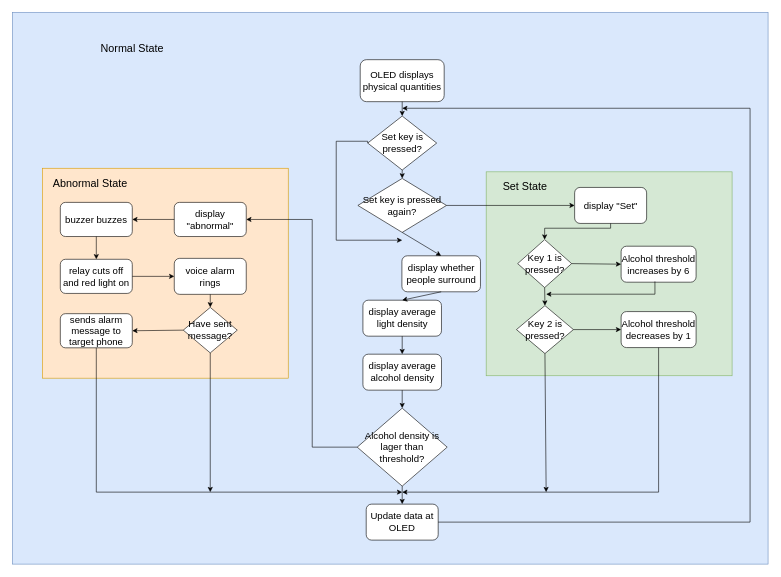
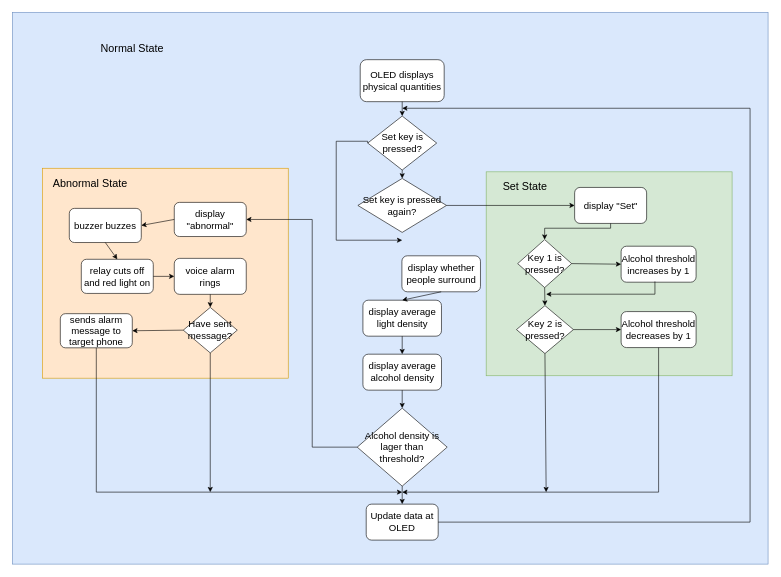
  <mxCell id="0" />
  <mxCell id="1" parent="0" />
  <mxCell id="2" value="" style="rounded=0;whiteSpace=wrap;html=1;fillColor=#dae8fc;strokeColor=#6c8ebf;fontSize=16;" vertex="1" parent="1"><mxGeometry x="20" y="20" width="1260" height="920" as="geometry" /></mxCell>
  <mxCell id="3" value="" style="group;fillColor=#ffe6cc;strokeColor=#d79b00;fontSize=16;html=1;" vertex="1" connectable="0" parent="1"><mxGeometry x="70" y="280" width="410" height="350" as="geometry" /></mxCell>
  <mxCell id="4" value="&lt;font style=&quot;font-size: 18px;&quot;&gt;Abnormal State&lt;/font&gt;" style="text;html=1;strokeColor=none;fillColor=none;align=center;verticalAlign=middle;whiteSpace=wrap;rounded=0;container=0;fontSize=16;" vertex="1" parent="3"><mxGeometry x="10" y="9.49" width="140" height="30.51" as="geometry" /></mxCell>
  <mxCell id="5" value="display &quot;abnormal&quot;" style="rounded=1;whiteSpace=wrap;html=1;container=0;fontSize=16;" vertex="1" parent="3"><mxGeometry x="220" y="56.923" width="120" height="56.923" as="geometry" /></mxCell>
- <mxCell id="6" value="buzzer buzzes" style="rounded=1;whiteSpace=wrap;html=1;container=0;fontSize=16;" vertex="1" parent="3"><mxGeometry x="30" y="56.923" width="120" height="56.923" as="geometry" /></mxCell>
- <mxCell id="7" value="relay cuts off and red light on" style="rounded=1;whiteSpace=wrap;html=1;container=0;fontSize=16;" vertex="1" parent="3"><mxGeometry x="30" y="151.795" width="120" height="56.923" as="geometry" /></mxCell>
+ <mxCell id="6" value="buzzer buzzes" style="rounded=1;whiteSpace=wrap;html=1;container=0;fontSize=16;" vertex="1" parent="3"><mxGeometry x="45" y="66.923" width="120" height="56.923" as="geometry" /></mxCell>
+ <mxCell id="7" value="relay cuts off and red light on" style="rounded=1;whiteSpace=wrap;html=1;container=0;fontSize=16;" vertex="1" parent="3"><mxGeometry x="65" y="151.795" width="120" height="56.923" as="geometry" /></mxCell>
  <mxCell id="8" value="sends alarm message to target phone" style="rounded=1;whiteSpace=wrap;html=1;container=0;fontSize=16;" vertex="1" parent="3"><mxGeometry x="30" y="242.484" width="120" height="56.923" as="geometry" /></mxCell>
  <mxCell id="9" value="Have sent message?" style="rhombus;whiteSpace=wrap;html=1;container=0;fontSize=16;" vertex="1" parent="3"><mxGeometry x="235" y="231.998" width="90" height="75.897" as="geometry" /></mxCell>
  <mxCell id="10" value="voice alarm rings" style="rounded=1;whiteSpace=wrap;html=1;container=0;fontSize=16;" vertex="1" parent="3"><mxGeometry x="220" y="150.26" width="120" height="60" as="geometry" /></mxCell>
  <mxCell id="11" value="" style="endArrow=classic;html=1;rounded=0;entryX=1;entryY=0.5;entryDx=0;entryDy=0;exitX=0;exitY=0.5;exitDx=0;exitDy=0;" edge="1" parent="3" source="5" target="6"><mxGeometry width="50" height="50" relative="1" as="geometry"><mxPoint x="330" y="240" as="sourcePoint" /><mxPoint x="380" y="190" as="targetPoint" /></mxGeometry></mxCell>
  <mxCell id="12" value="" style="endArrow=classic;html=1;rounded=0;entryX=0.5;entryY=0;entryDx=0;entryDy=0;exitX=0.5;exitY=1;exitDx=0;exitDy=0;" edge="1" parent="3" source="6" target="7"><mxGeometry width="50" height="50" relative="1" as="geometry"><mxPoint x="310" y="250" as="sourcePoint" /><mxPoint x="360" y="200" as="targetPoint" /></mxGeometry></mxCell>
  <mxCell id="13" value="" style="endArrow=classic;html=1;rounded=0;exitX=1;exitY=0.5;exitDx=0;exitDy=0;entryX=0;entryY=0.5;entryDx=0;entryDy=0;" edge="1" parent="3" source="7" target="10"><mxGeometry width="50" height="50" relative="1" as="geometry"><mxPoint x="180" y="230" as="sourcePoint" /><mxPoint x="230" y="180" as="targetPoint" /></mxGeometry></mxCell>
  <mxCell id="14" value="" style="endArrow=classic;html=1;rounded=0;exitX=0.5;exitY=1;exitDx=0;exitDy=0;entryX=0.5;entryY=0;entryDx=0;entryDy=0;" edge="1" parent="3" source="10" target="9"><mxGeometry width="50" height="50" relative="1" as="geometry"><mxPoint x="340" y="280" as="sourcePoint" /><mxPoint x="390" y="230" as="targetPoint" /></mxGeometry></mxCell>
  <mxCell id="15" value="" style="endArrow=classic;html=1;rounded=0;entryX=1;entryY=0.5;entryDx=0;entryDy=0;exitX=0;exitY=0.5;exitDx=0;exitDy=0;" edge="1" parent="3" source="9" target="8"><mxGeometry width="50" height="50" relative="1" as="geometry"><mxPoint x="170" y="320" as="sourcePoint" /><mxPoint x="220" y="270" as="targetPoint" /></mxGeometry></mxCell>
  <mxCell id="16" value="&lt;font style=&quot;font-size: 18px;&quot;&gt;Normal State&lt;/font&gt;" style="text;html=1;strokeColor=none;fillColor=none;align=center;verticalAlign=middle;whiteSpace=wrap;rounded=0;fontSize=16;" vertex="1" parent="1"><mxGeometry x="160" y="60" width="120" height="40" as="geometry" /></mxCell>
  <mxCell id="17" value="Set key is pressed?" style="rhombus;whiteSpace=wrap;html=1;fontSize=16;" vertex="1" parent="1"><mxGeometry x="612.5" y="193" width="115" height="90" as="geometry" /></mxCell>
  <mxCell id="18" value="OLED displays physical quantities" style="rounded=1;whiteSpace=wrap;html=1;fontSize=16;" vertex="1" parent="1"><mxGeometry x="600" y="99" width="140" height="70" as="geometry" /></mxCell>
  <mxCell id="19" value="" style="group;fontSize=16;html=1;" vertex="1" connectable="0" parent="1"><mxGeometry x="810" y="286" width="410" height="340" as="geometry" /></mxCell>
  <mxCell id="20" value="" style="rounded=0;whiteSpace=wrap;html=1;fillColor=#d5e8d4;strokeColor=#82b366;container=0;fontSize=16;" vertex="1" parent="19"><mxGeometry width="410" height="340" as="geometry" /></mxCell>
  <mxCell id="21" value="&lt;font style=&quot;font-size: 18px;&quot;&gt;Set State&lt;/font&gt;" style="text;html=1;strokeColor=none;fillColor=none;align=center;verticalAlign=middle;whiteSpace=wrap;rounded=0;container=0;fontSize=16;" vertex="1" parent="19"><mxGeometry x="10" y="10" width="110" height="30" as="geometry" /></mxCell>
  <mxCell id="22" value="display &quot;Set&quot;" style="rounded=1;whiteSpace=wrap;html=1;container=0;fontSize=16;" vertex="1" parent="19"><mxGeometry x="147.5" y="26" width="120" height="60" as="geometry" /></mxCell>
  <mxCell id="23" value="Key 1 is pressed?" style="rhombus;whiteSpace=wrap;html=1;container=0;fontSize=16;" vertex="1" parent="19"><mxGeometry x="52.5" y="113" width="90" height="80" as="geometry" /></mxCell>
- <mxCell id="24" value="Alcohol threshold increases by 6" style="rounded=1;whiteSpace=wrap;html=1;container=0;fontSize=16;" vertex="1" parent="19"><mxGeometry x="225" y="124" width="125" height="60" as="geometry" /></mxCell>
+ <mxCell id="24" value="Alcohol threshold increases by 1" style="rounded=1;whiteSpace=wrap;html=1;container=0;fontSize=16;" vertex="1" parent="19"><mxGeometry x="225" y="124" width="125" height="60" as="geometry" /></mxCell>
  <mxCell id="25" value="Key 2 is pressed?" style="rhombus;whiteSpace=wrap;html=1;container=0;fontSize=16;" vertex="1" parent="19"><mxGeometry x="50.5" y="223" width="95" height="80" as="geometry" /></mxCell>
  <mxCell id="26" value="Alcohol threshold decreases by 1" style="rounded=1;whiteSpace=wrap;html=1;container=0;fontSize=16;" vertex="1" parent="19"><mxGeometry x="225" y="233" width="125" height="60" as="geometry" /></mxCell>
  <mxCell id="27" value="" style="endArrow=classic;html=1;rounded=0;exitX=0.5;exitY=1;exitDx=0;exitDy=0;entryX=0.5;entryY=0;entryDx=0;entryDy=0;edgeStyle=orthogonalEdgeStyle;" edge="1" parent="19" source="22" target="23"><mxGeometry width="50" height="50" relative="1" as="geometry"><mxPoint x="180" y="214" as="sourcePoint" /><mxPoint x="230" y="164" as="targetPoint" /><Array as="points"><mxPoint x="208" y="94" /><mxPoint x="98" y="94" /></Array></mxGeometry></mxCell>
  <mxCell id="28" value="" style="endArrow=classic;html=1;rounded=0;entryX=0;entryY=0.5;entryDx=0;entryDy=0;exitX=1;exitY=0.5;exitDx=0;exitDy=0;" edge="1" parent="19" source="23" target="24"><mxGeometry width="50" height="50" relative="1" as="geometry"><mxPoint x="130" y="204" as="sourcePoint" /><mxPoint x="180" y="154" as="targetPoint" /></mxGeometry></mxCell>
  <mxCell id="29" value="" style="endArrow=classic;html=1;rounded=0;exitX=0.5;exitY=1;exitDx=0;exitDy=0;entryX=0.5;entryY=0;entryDx=0;entryDy=0;" edge="1" parent="19" source="23" target="25"><mxGeometry width="50" height="50" relative="1" as="geometry"><mxPoint x="160" y="234" as="sourcePoint" /><mxPoint x="210" y="184" as="targetPoint" /></mxGeometry></mxCell>
  <mxCell id="30" value="" style="endArrow=classic;html=1;rounded=0;exitX=0.451;exitY=0.98;exitDx=0;exitDy=0;exitPerimeter=0;edgeStyle=orthogonalEdgeStyle;" edge="1" parent="19" source="24"><mxGeometry width="50" height="50" relative="1" as="geometry"><mxPoint x="180" y="274" as="sourcePoint" /><mxPoint x="100" y="204" as="targetPoint" /><Array as="points"><mxPoint x="281" y="204" /><mxPoint x="100" y="204" /></Array></mxGeometry></mxCell>
  <mxCell id="31" value="" style="endArrow=classic;html=1;rounded=0;exitX=1;exitY=0.5;exitDx=0;exitDy=0;entryX=0;entryY=0.5;entryDx=0;entryDy=0;" edge="1" parent="19" source="25" target="26"><mxGeometry width="50" height="50" relative="1" as="geometry"><mxPoint x="200" y="424" as="sourcePoint" /><mxPoint x="250" y="374" as="targetPoint" /></mxGeometry></mxCell>
  <mxCell id="32" value="display whether people surround" style="rounded=1;whiteSpace=wrap;html=1;fontSize=16;" vertex="1" parent="1"><mxGeometry x="669.5" y="426" width="131" height="60" as="geometry" /></mxCell>
  <mxCell id="33" value="display average light density" style="rounded=1;whiteSpace=wrap;html=1;fontSize=16;" vertex="1" parent="1"><mxGeometry x="604.5" y="500" width="131" height="60" as="geometry" /></mxCell>
  <mxCell id="34" value="display average alcohol density" style="rounded=1;whiteSpace=wrap;html=1;fontSize=16;" vertex="1" parent="1"><mxGeometry x="604.51" y="590" width="131" height="60" as="geometry" /></mxCell>
  <mxCell id="35" value="Alcohol density is lager than threshold?" style="rhombus;whiteSpace=wrap;html=1;fontSize=16;" vertex="1" parent="1"><mxGeometry x="595" y="680" width="150" height="130" as="geometry" /></mxCell>
  <mxCell id="36" value="Set key is pressed again?" style="rhombus;whiteSpace=wrap;html=1;fontSize=16;" vertex="1" parent="1"><mxGeometry x="596.13" y="297" width="147.75" height="90" as="geometry" /></mxCell>
  <mxCell id="37" value="Update data at OLED" style="rounded=1;whiteSpace=wrap;html=1;fontSize=16;" vertex="1" parent="1"><mxGeometry x="610.01" y="840" width="120" height="60" as="geometry" /></mxCell>
  <mxCell id="38" value="" style="endArrow=classic;html=1;rounded=0;exitX=0.5;exitY=1;exitDx=0;exitDy=0;entryX=0.5;entryY=0;entryDx=0;entryDy=0;" edge="1" parent="1" source="18" target="17"><mxGeometry width="50" height="50" relative="1" as="geometry"><mxPoint x="770" y="200" as="sourcePoint" /><mxPoint x="820" y="150" as="targetPoint" /></mxGeometry></mxCell>
  <mxCell id="39" value="" style="endArrow=classic;html=1;rounded=0;exitX=0.5;exitY=1;exitDx=0;exitDy=0;entryX=0.5;entryY=0;entryDx=0;entryDy=0;" edge="1" parent="1" source="17" target="36"><mxGeometry width="50" height="50" relative="1" as="geometry"><mxPoint x="530" y="330" as="sourcePoint" /><mxPoint x="580" y="280" as="targetPoint" /></mxGeometry></mxCell>
- <mxCell id="40" value="" style="endArrow=classic;html=1;rounded=0;exitX=0.5;exitY=1;exitDx=0;exitDy=0;entryX=0.5;entryY=0;entryDx=0;entryDy=0;" edge="1" parent="1" source="36" target="32"><mxGeometry width="50" height="50" relative="1" as="geometry"><mxPoint x="780" y="360" as="sourcePoint" /><mxPoint x="830" y="310" as="targetPoint" /></mxGeometry></mxCell>
  <mxCell id="41" value="" style="endArrow=classic;html=1;rounded=0;exitX=0.5;exitY=1;exitDx=0;exitDy=0;entryX=0.5;entryY=0;entryDx=0;entryDy=0;" edge="1" parent="1" source="32" target="33"><mxGeometry width="50" height="50" relative="1" as="geometry"><mxPoint x="770" y="630" as="sourcePoint" /><mxPoint x="820" y="580" as="targetPoint" /></mxGeometry></mxCell>
  <mxCell id="42" value="" style="endArrow=classic;html=1;rounded=0;exitX=0.5;exitY=1;exitDx=0;exitDy=0;entryX=0.5;entryY=0;entryDx=0;entryDy=0;" edge="1" parent="1" source="33" target="34"><mxGeometry width="50" height="50" relative="1" as="geometry"><mxPoint x="770" y="530" as="sourcePoint" /><mxPoint x="820" y="480" as="targetPoint" /></mxGeometry></mxCell>
  <mxCell id="43" value="" style="endArrow=classic;html=1;rounded=0;exitX=0.5;exitY=1;exitDx=0;exitDy=0;entryX=0.5;entryY=0;entryDx=0;entryDy=0;" edge="1" parent="1" source="34" target="35"><mxGeometry width="50" height="50" relative="1" as="geometry"><mxPoint x="750" y="710" as="sourcePoint" /><mxPoint x="800" y="660" as="targetPoint" /></mxGeometry></mxCell>
  <mxCell id="44" value="" style="endArrow=classic;html=1;rounded=0;exitX=0.5;exitY=1;exitDx=0;exitDy=0;entryX=0.5;entryY=0;entryDx=0;entryDy=0;" edge="1" parent="1" source="35" target="37"><mxGeometry width="50" height="50" relative="1" as="geometry"><mxPoint x="790" y="890" as="sourcePoint" /><mxPoint x="840" y="840" as="targetPoint" /></mxGeometry></mxCell>
  <mxCell id="45" value="" style="endArrow=classic;html=1;rounded=0;exitX=0;exitY=0.5;exitDx=0;exitDy=0;edgeStyle=orthogonalEdgeStyle;" edge="1" parent="1" source="17"><mxGeometry width="50" height="50" relative="1" as="geometry"><mxPoint x="520" y="450" as="sourcePoint" /><mxPoint x="670" y="400" as="targetPoint" /><Array as="points"><mxPoint x="560" y="235" /><mxPoint x="560" y="400" /></Array></mxGeometry></mxCell>
  <mxCell id="46" value="" style="endArrow=classic;html=1;rounded=0;entryX=0;entryY=0.5;entryDx=0;entryDy=0;exitX=1;exitY=0.5;exitDx=0;exitDy=0;" edge="1" parent="1" source="36" target="22"><mxGeometry width="50" height="50" relative="1" as="geometry"><mxPoint x="740" y="420" as="sourcePoint" /><mxPoint x="790" y="370" as="targetPoint" /></mxGeometry></mxCell>
  <mxCell id="47" value="" style="endArrow=classic;html=1;rounded=0;exitX=0;exitY=0.5;exitDx=0;exitDy=0;entryX=1;entryY=0.5;entryDx=0;entryDy=0;edgeStyle=orthogonalEdgeStyle;" edge="1" parent="1" source="35" target="5"><mxGeometry width="50" height="50" relative="1" as="geometry"><mxPoint x="500" y="730" as="sourcePoint" /><mxPoint x="450" y="620" as="targetPoint" /><Array as="points"><mxPoint x="520" y="745" /><mxPoint x="520" y="365" /></Array></mxGeometry></mxCell>
  <mxCell id="48" value="" style="endArrow=classic;html=1;rounded=0;exitX=0.5;exitY=1;exitDx=0;exitDy=0;edgeStyle=orthogonalEdgeStyle;" edge="1" parent="1" source="8"><mxGeometry width="50" height="50" relative="1" as="geometry"><mxPoint x="280" y="730" as="sourcePoint" /><mxPoint x="670" y="820" as="targetPoint" /><Array as="points"><mxPoint x="160" y="820" /></Array></mxGeometry></mxCell>
  <mxCell id="49" value="" style="endArrow=classic;html=1;rounded=0;exitX=0.5;exitY=1;exitDx=0;exitDy=0;" edge="1" parent="1" source="9"><mxGeometry width="50" height="50" relative="1" as="geometry"><mxPoint x="320" y="740" as="sourcePoint" /><mxPoint x="350" y="820" as="targetPoint" /></mxGeometry></mxCell>
  <mxCell id="50" value="" style="endArrow=classic;html=1;rounded=0;exitX=0.5;exitY=1;exitDx=0;exitDy=0;edgeStyle=orthogonalEdgeStyle;" edge="1" parent="1" source="26"><mxGeometry width="50" height="50" relative="1" as="geometry"><mxPoint x="1070" y="740" as="sourcePoint" /><mxPoint x="670" y="820" as="targetPoint" /><Array as="points"><mxPoint x="1098" y="820" /></Array></mxGeometry></mxCell>
  <mxCell id="51" value="" style="endArrow=classic;html=1;rounded=0;exitX=0.5;exitY=1;exitDx=0;exitDy=0;" edge="1" parent="1" source="25"><mxGeometry width="50" height="50" relative="1" as="geometry"><mxPoint x="880" y="770" as="sourcePoint" /><mxPoint x="910" y="820" as="targetPoint" /></mxGeometry></mxCell>
  <mxCell id="52" value="" style="endArrow=classic;html=1;rounded=0;exitX=1;exitY=0.5;exitDx=0;exitDy=0;edgeStyle=elbowEdgeStyle;" edge="1" parent="1" source="37"><mxGeometry width="50" height="50" relative="1" as="geometry"><mxPoint x="800" y="940" as="sourcePoint" /><mxPoint x="670" y="180" as="targetPoint" /><Array as="points"><mxPoint x="1250" y="290" /></Array></mxGeometry></mxCell>
